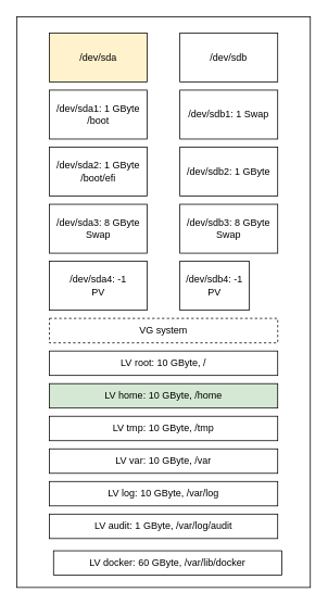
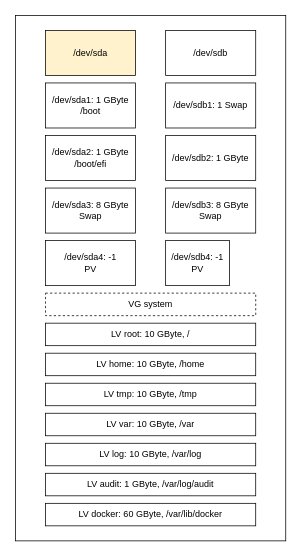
  <mxCell id="0" />
  <mxCell id="1" parent="0" />
  <mxCell id="2" value="" style="rounded=0;whiteSpace=wrap;html=1;" parent="1" vertex="1"><mxGeometry x="20" y="20" width="360" height="700" as="geometry" /></mxCell>
  <mxCell id="3" value="/dev/sda" style="rounded=0;whiteSpace=wrap;html=1;fillColor=#fff2cc;" parent="1" vertex="1"><mxGeometry x="60" y="40" width="120" height="60" as="geometry" /></mxCell>
  <mxCell id="4" value="/dev/sdb" style="rounded=0;whiteSpace=wrap;html=1;" parent="1" vertex="1"><mxGeometry x="220" y="40" width="120" height="60" as="geometry" /></mxCell>
  <mxCell id="5" value="/dev/sda1: 1 GByte&lt;br&gt;/boot" style="rounded=0;whiteSpace=wrap;html=1;" parent="1" vertex="1"><mxGeometry x="60" y="110" width="120" height="60" as="geometry" /></mxCell>
  <mxCell id="6" value="/dev/sdb1: 1 Swap" style="rounded=0;whiteSpace=wrap;html=1;" parent="1" vertex="1"><mxGeometry x="220" y="110" width="120" height="60" as="geometry" /></mxCell>
  <mxCell id="7" value="/dev/sda2: 1 GByte&lt;br&gt;/boot/efi" style="rounded=0;whiteSpace=wrap;html=1;" parent="1" vertex="1"><mxGeometry x="60" y="180" width="120" height="60" as="geometry" /></mxCell>
  <mxCell id="8" value="/dev/sdb2: 1 GByte" style="rounded=0;whiteSpace=wrap;html=1;" parent="1" vertex="1"><mxGeometry x="220" y="180" width="120" height="60" as="geometry" /></mxCell>
  <mxCell id="9" value="/dev/sda3: 8 GByte&lt;br&gt;Swap" style="rounded=0;whiteSpace=wrap;html=1;" parent="1" vertex="1"><mxGeometry x="60" y="250" width="120" height="60" as="geometry" /></mxCell>
  <mxCell id="10" value="/dev/sdb3: 8 GByte&lt;br&gt;Swap" style="rounded=0;whiteSpace=wrap;html=1;" parent="1" vertex="1"><mxGeometry x="220" y="250" width="120" height="60" as="geometry" /></mxCell>
  <mxCell id="11" value="/dev/sda4: -1&lt;br&gt;PV" style="rounded=0;whiteSpace=wrap;html=1;" parent="1" vertex="1"><mxGeometry x="60" y="320" width="120" height="60" as="geometry" /></mxCell>
  <mxCell id="12" value="/dev/sdb4: -1&lt;br&gt;PV" style="rounded=0;whiteSpace=wrap;html=1;" parent="1" vertex="1"><mxGeometry x="220" y="320" width="85" height="60" as="geometry" /></mxCell>
  <mxCell id="13" value="VG system" style="rounded=0;whiteSpace=wrap;html=1;dashed=1;" parent="1" vertex="1"><mxGeometry x="60" y="390" width="280" height="30" as="geometry" /></mxCell>
  <mxCell id="14" value="LV root: 10 GByte, /" style="rounded=0;whiteSpace=wrap;html=1;align=center;labelPosition=center;verticalLabelPosition=middle;verticalAlign=middle;" parent="1" vertex="1"><mxGeometry x="60" y="430" width="280" height="30" as="geometry" /></mxCell>
- <mxCell id="15" value="LV home: 10 GByte, /home" style="rounded=0;whiteSpace=wrap;html=1;align=center;labelPosition=center;verticalLabelPosition=middle;verticalAlign=middle;fillColor=#d5e8d4;" parent="1" vertex="1"><mxGeometry x="60" y="470" width="280" height="30" as="geometry" /></mxCell>
+ <mxCell id="15" value="LV home: 10 GByte, /home" style="rounded=0;whiteSpace=wrap;html=1;align=center;labelPosition=center;verticalLabelPosition=middle;verticalAlign=middle;" parent="1" vertex="1"><mxGeometry x="60" y="470" width="280" height="30" as="geometry" /></mxCell>
  <mxCell id="16" value="LV tmp: 10 GByte, /tmp" style="rounded=0;whiteSpace=wrap;html=1;align=center;labelPosition=center;verticalLabelPosition=middle;verticalAlign=middle;" parent="1" vertex="1"><mxGeometry x="60" y="510" width="280" height="30" as="geometry" /></mxCell>
  <mxCell id="17" value="LV var: 10 GByte, /var" style="rounded=0;whiteSpace=wrap;html=1;align=center;labelPosition=center;verticalLabelPosition=middle;verticalAlign=middle;" parent="1" vertex="1"><mxGeometry x="60" y="550" width="280" height="30" as="geometry" /></mxCell>
  <mxCell id="18" value="LV audit: 1 GByte, /var/log/audit" style="rounded=0;whiteSpace=wrap;html=1;align=center;labelPosition=center;verticalLabelPosition=middle;verticalAlign=middle;" parent="1" vertex="1"><mxGeometry x="60" y="630" width="280" height="30" as="geometry" /></mxCell>
- <mxCell id="19" value="LV docker: 60 GByte, /var/lib/docker" style="rounded=0;whiteSpace=wrap;html=1;align=center;labelPosition=center;verticalLabelPosition=middle;verticalAlign=middle;" parent="1" vertex="1"><mxGeometry x="65" y="675" width="280" height="30" as="geometry" /></mxCell>
+ <mxCell id="19" value="LV docker: 60 GByte, /var/lib/docker" style="rounded=0;whiteSpace=wrap;html=1;align=center;labelPosition=center;verticalLabelPosition=middle;verticalAlign=middle;" parent="1" vertex="1"><mxGeometry x="60" y="670" width="280" height="30" as="geometry" /></mxCell>
  <mxCell id="20" value="LV log: 10 GByte, /var/log" style="rounded=0;whiteSpace=wrap;html=1;align=center;labelPosition=center;verticalLabelPosition=middle;verticalAlign=middle;" parent="1" vertex="1"><mxGeometry x="60" y="590" width="280" height="30" as="geometry" /></mxCell>
